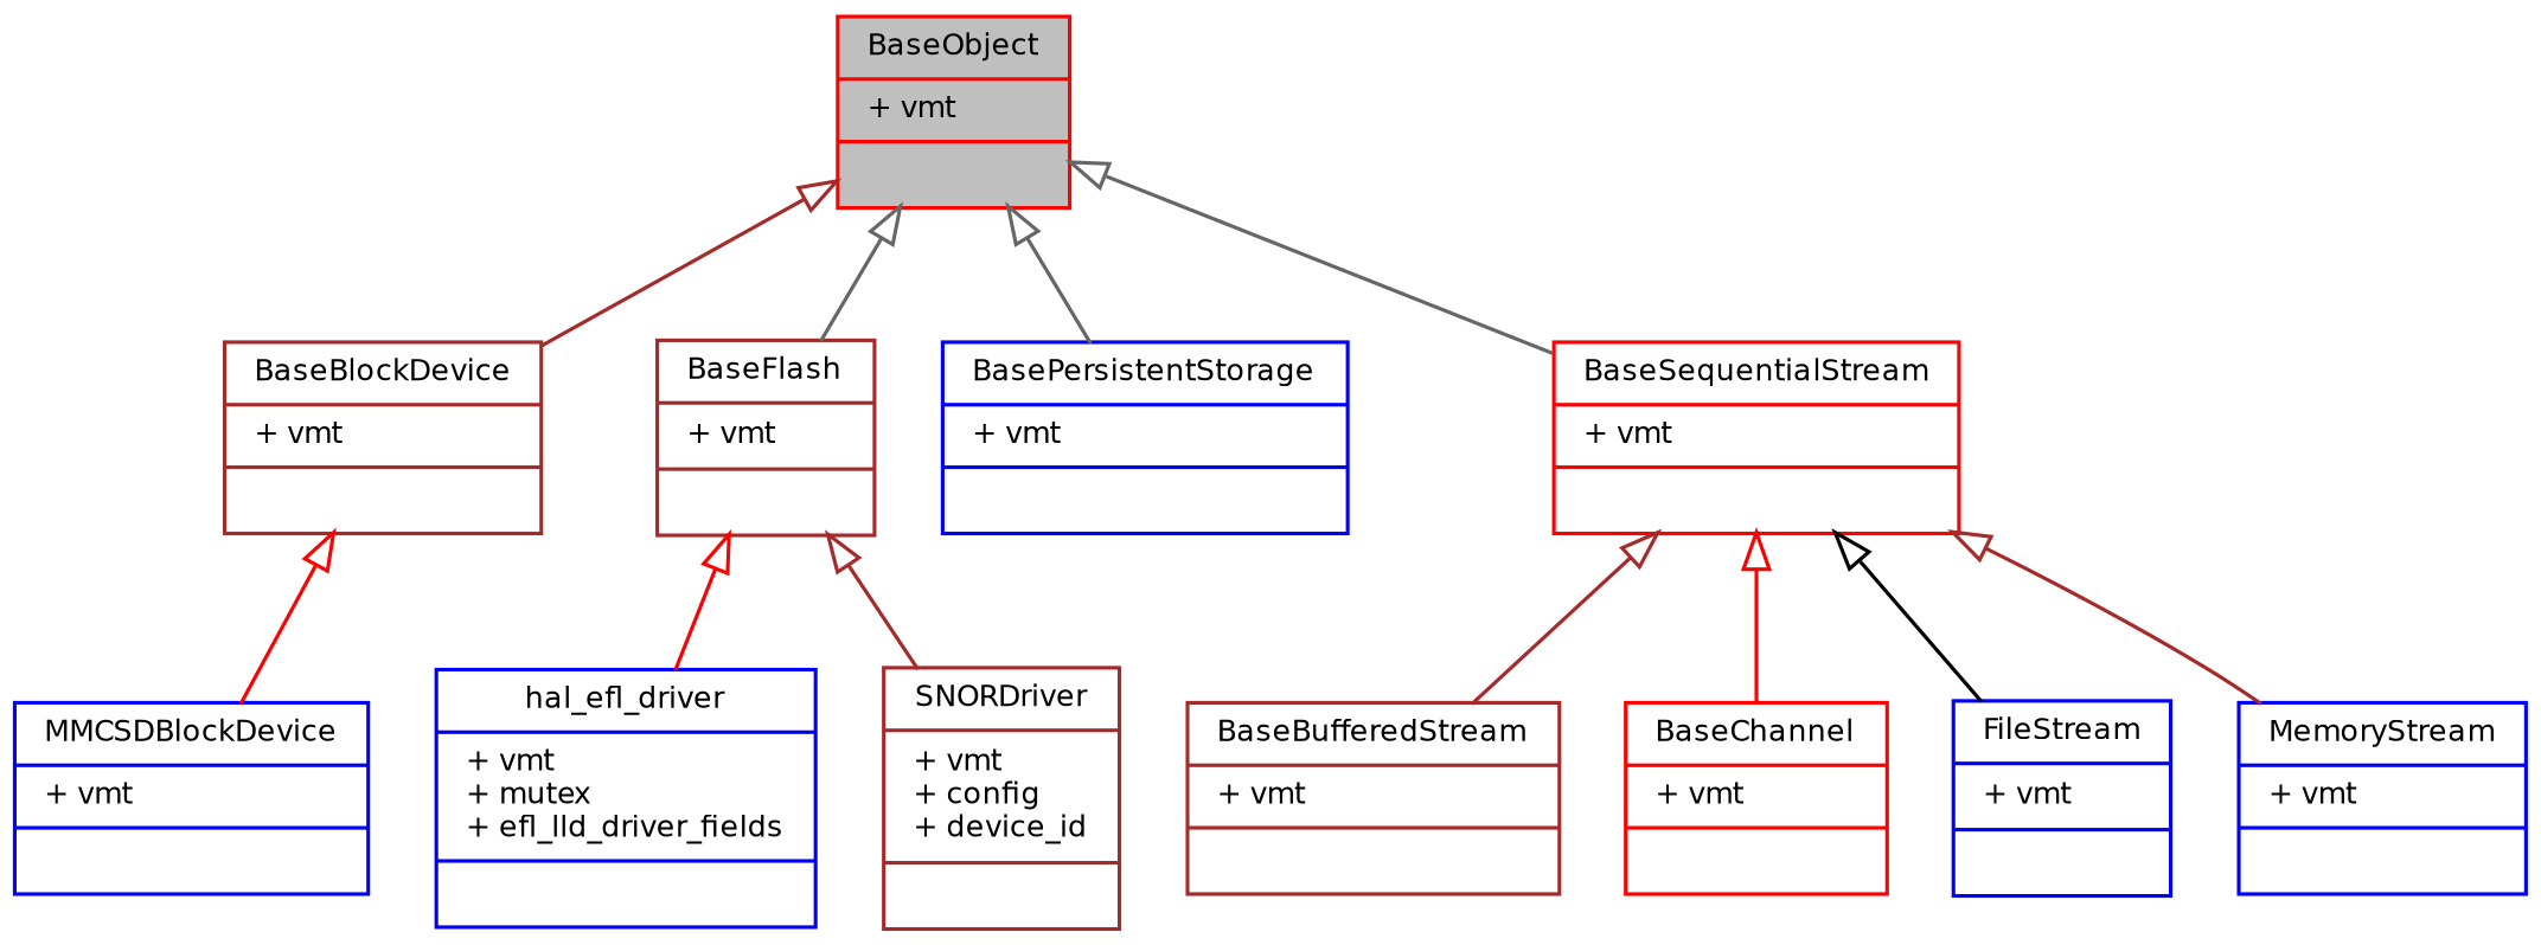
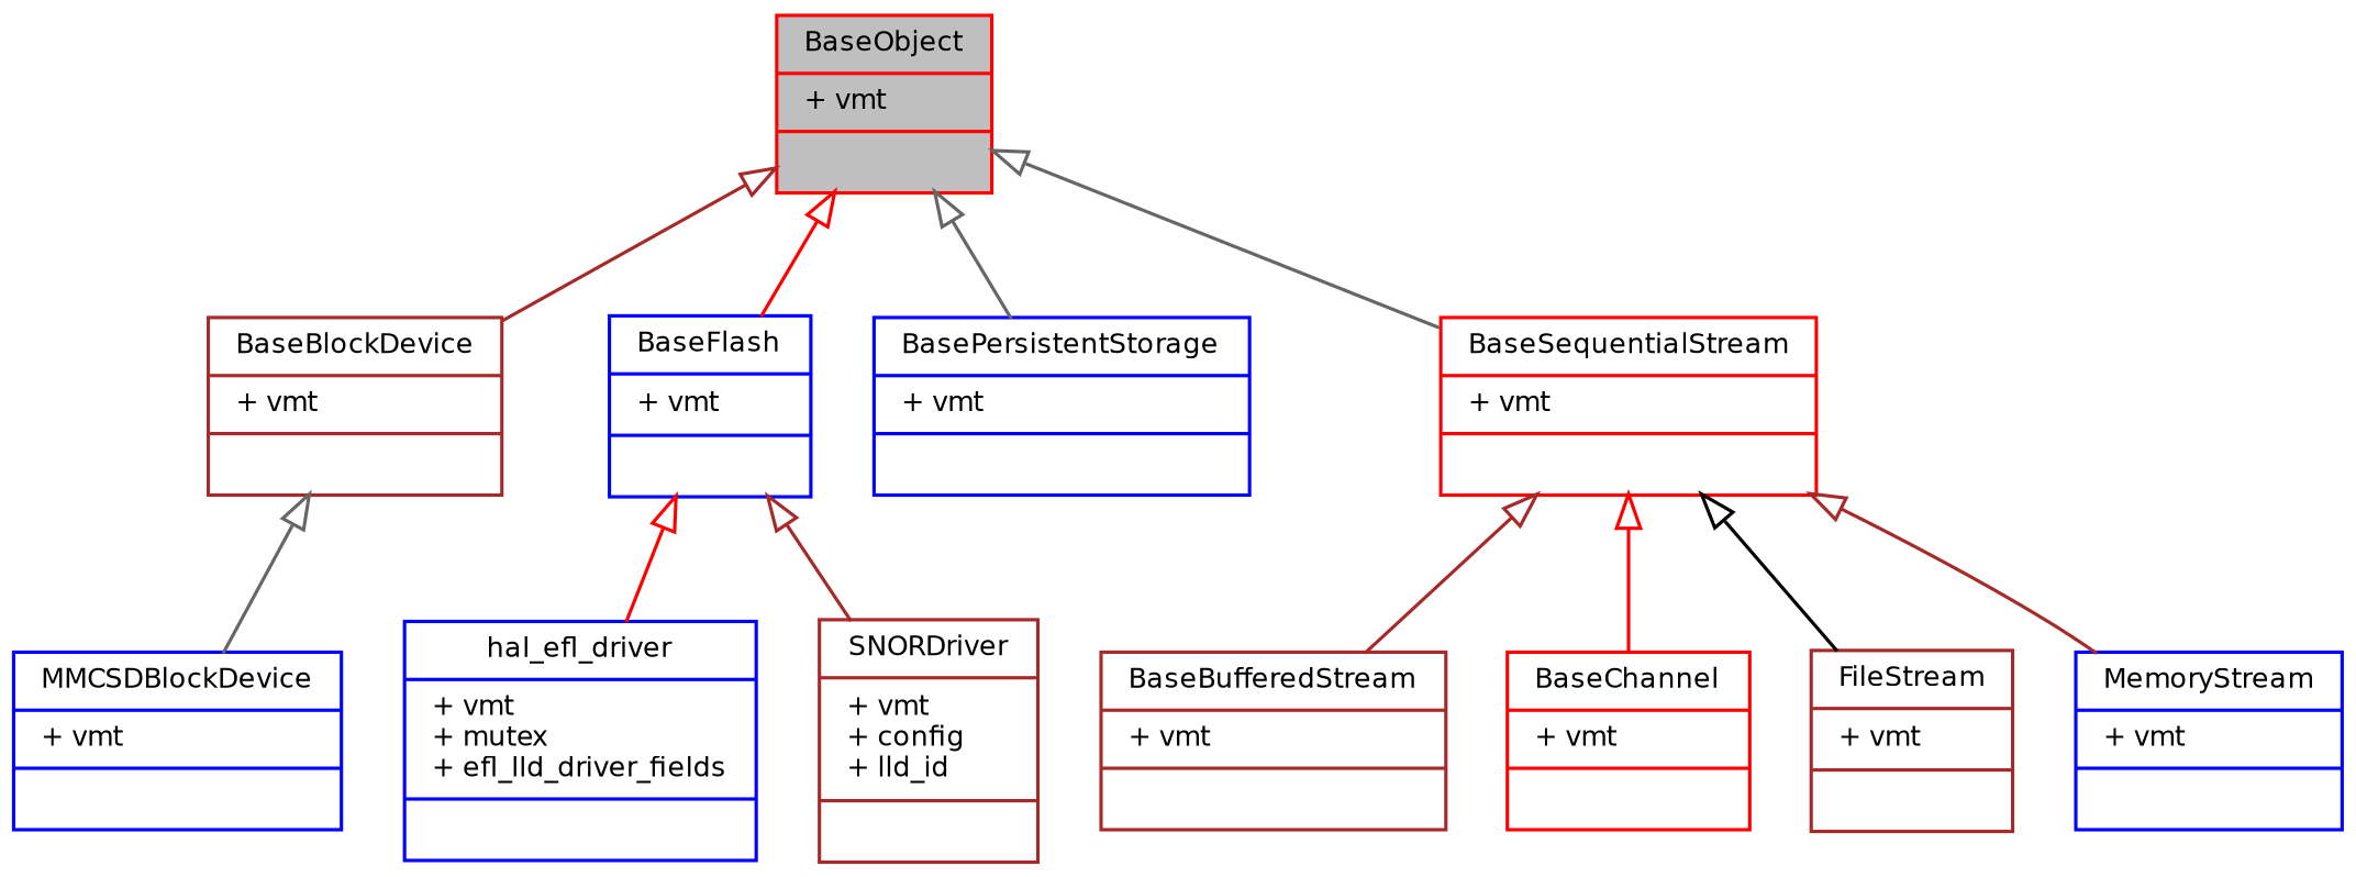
  digraph {
    node [color=brown fontname=Helvetica fontsize=8 shape=record]
    edge [arrowtail=onormal color=brown dir=back fontname=Helvetica fontsize=8 labelfontname=Helvetica labelfontsize=8 style=solid]
    n1 [color=red fillcolor=grey75 fontcolor=black height=0.2 label="{BaseObject\n|+ vmt\l|}" style=filled width=0.4]
    n2 [height=0.2 label="{BaseBlockDevice\n|+ vmt\l|}" width=0.4]
-   n3 [height=0.2 label="{BaseFlash\n|+ vmt\l|}" width=0.4]
+   n3 [color=blue height=0.2 label="{BaseFlash\n|+ vmt\l|}" width=0.4]
    n4 [color=blue height=0.2 label="{BasePersistentStorage\n|+ vmt\l|}" width=0.4]
    n5 [color=red height=0.2 label="{BaseSequentialStream\n|+ vmt\l|}" width=0.4]
    n6 [color=blue height=0.2 label="{MMCSDBlockDevice\n|+ vmt\l|}" width=0.4]
    n7 [color=blue height=0.2 label="{hal_efl_driver\n|+ vmt\l+ mutex\l+ efl_lld_driver_fields\l|}" width=0.4]
-   n8 [height=0.2 label="{SNORDriver\n|+ vmt\l+ config\l+ device_id\l|}" width=0.4]
+   n8 [height=0.2 label="{SNORDriver\n|+ vmt\l+ config\l+ lld_id\l|}" width=0.4]
    n9 [height=0.2 label="{BaseBufferedStream\n|+ vmt\l|}" width=0.4]
    n10 [color=red height=0.2 label="{BaseChannel\n|+ vmt\l|}" width=0.4]
-   n11 [color=blue height=0.2 label="{FileStream\n|+ vmt\l|}" width=0.4]
+   n11 [height=0.2 label="{FileStream\n|+ vmt\l|}" width=0.4]
    n12 [color=blue height=0.2 label="{MemoryStream\n|+ vmt\l|}" width=0.4]
    n1 -> n2
-   n1 -> n3 [color=gray40]
+   n1 -> n3 [color=red]
    n1 -> n4 [color=gray40]
    n1 -> n5 [color=gray40]
-   n2 -> n6 [color=red]
+   n2 -> n6 [color=gray40]
    n3 -> n7 [color=red]
    n3 -> n8
    n5 -> n9
    n5 -> n10 [color=red]
    n5 -> n11 [color=black]
    n5 -> n12
  }
